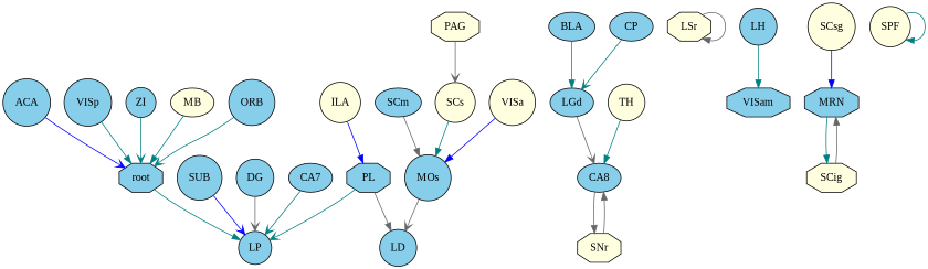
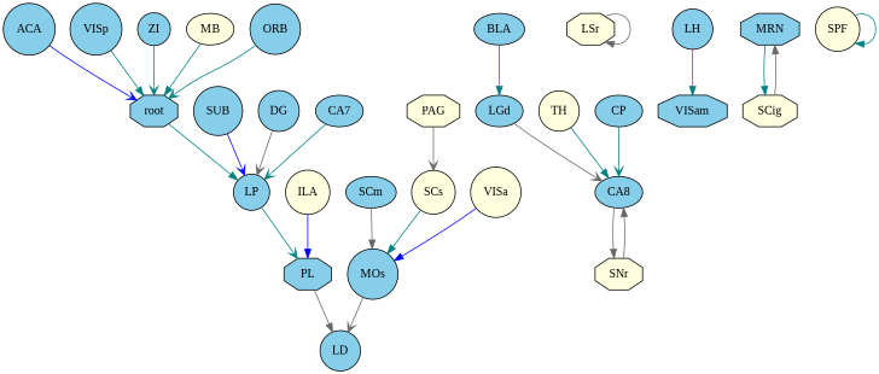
  digraph {
    fontname="Liberation Serif"
    node [fillcolor=skyblue fontname="Liberation Serif" region=midbrain shape=circle style=filled]
    edge [arrowhead=normal color=teal fontname="Liberation Serif"]
    MOs [region="non-visual cortex"]
    LD [region=thalamus]
    ACA [region="non-visual cortex"]
    root [shape=octagon region=""]
    LP [region=thalamus]
    VISp [region="visual cortex"]
    n7 [label=CA8 region=hippocampal shape=ellipse]
    SNr [fillcolor=lightyellow region="basal ganglia" shape=octagon]
    SUB [region=hippocampal]
    PL [region="non-visual cortex" shape=octagon]
    DG [region=hippocampal]
    LSr [fillcolor=lightyellow region="basal ganglia" shape=octagon]
    LGd [region=thalamus shape=ellipse]
    n14 [label=CA7 region=hippocampal shape=ellipse]
    VISam [region="visual cortex" shape=octagon]
    LH [region=thalamus]
    ZI
    MB [fillcolor=lightyellow shape=ellipse]
    SCm [shape=ellipse]
    MRN [shape=octagon]
    SCig [fillcolor=lightyellow shape=octagon]
    SCs [fillcolor=lightyellow]
    ORB [region="non-visual cortex"]
    PAG [fillcolor=lightyellow shape=octagon]
    BLA [region="cortical subplate" shape=ellipse]
    TH [fillcolor=lightyellow region=thalamus]
    CP [region="basal ganglia" shape=ellipse]
    SPF [fillcolor=lightyellow region=thalamus]
-   SCsg [fillcolor=lightyellow]
    ILA [fillcolor=lightyellow region="non-visual cortex"]
    VISa [fillcolor=lightyellow region="visual cortex"]
    MOs -> LD [arrowhead=vee color=gray40 weight=5.145457115443183]
    ACA -> root [arrowhead=vee color=blue weight=3.2137561452014776]
    root -> LP [weight=2.4019127951779793]
-   PL -> LP [arrowhead=vee weight=5.282494499214765]
+   LP -> PL [arrowhead=vee weight=5.282494499214765]
    VISp -> root [weight=2.806943792939104]
    n7 -> SNr [color=gray40 weight=3.142828044420323]
    SNr -> n7 [color=gray40 weight=3.430391125956292]
    SUB -> LP [arrowhead=vee color=blue weight=4.697288323058277]
    PL -> LD [color=gray40 weight=5.864578569491164]
    DG -> LP [arrowhead=vee color=gray40 weight=3.243004198531366]
    LSr -> LSr [color=gray40 weight=4.599409449567858]
    LGd -> n7 [arrowhead=vee color=gray40 weight=2.994359573861045]
    n14 -> LP [arrowhead=vee weight=3.342727829636606]
    LH -> VISam [weight=8.566244747881763]
    ZI -> root [arrowhead=vee weight=3.68125312398449]
    MB -> root [weight=2.571812223101423]
    SCm -> MOs [color=gray40 weight=3.648783763957875]
    MRN -> SCig [weight=3.6019244852298122]
    SCig -> MRN [color=gray40 weight=3.9926384593608395]
    SCs -> MOs [weight=4.002558911622785]
    ORB -> root [arrowhead=vee weight=3.8492517590980335]
    PAG -> SCs [arrowhead=vee color=gray40 weight=3.6330035075056797]
    BLA -> LGd [weight=20.654495294007837]
    TH -> n7 [weight=2.475151502519764]
-   CP -> LGd [arrowhead=vee weight=12.479449099884244]
+   CP -> n7 [arrowhead=vee weight=12.479449099884244]
    SPF -> SPF [weight=18.95342958969443]
-   SCsg -> MRN [color=blue weight=2.6774000229102297]
    ILA -> PL [color=blue weight=4.16994366636711]
    VISa -> MOs [color=blue weight=3.466213376759412]
  }
